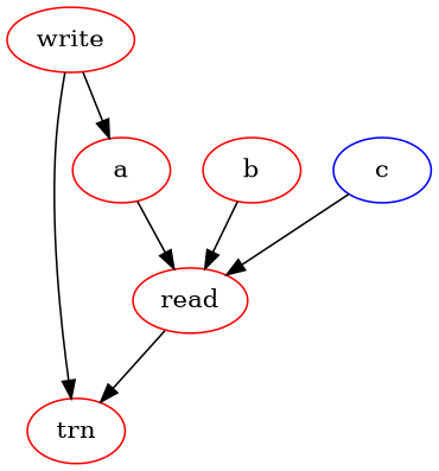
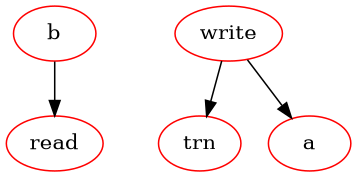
  digraph {
    node [color=red]
    read
    trn
    a
    write
    b
-   c [color=blue]
-   read -> trn
-   a -> read
    write -> trn
    write -> a
    b -> read
-   c -> read
  }
